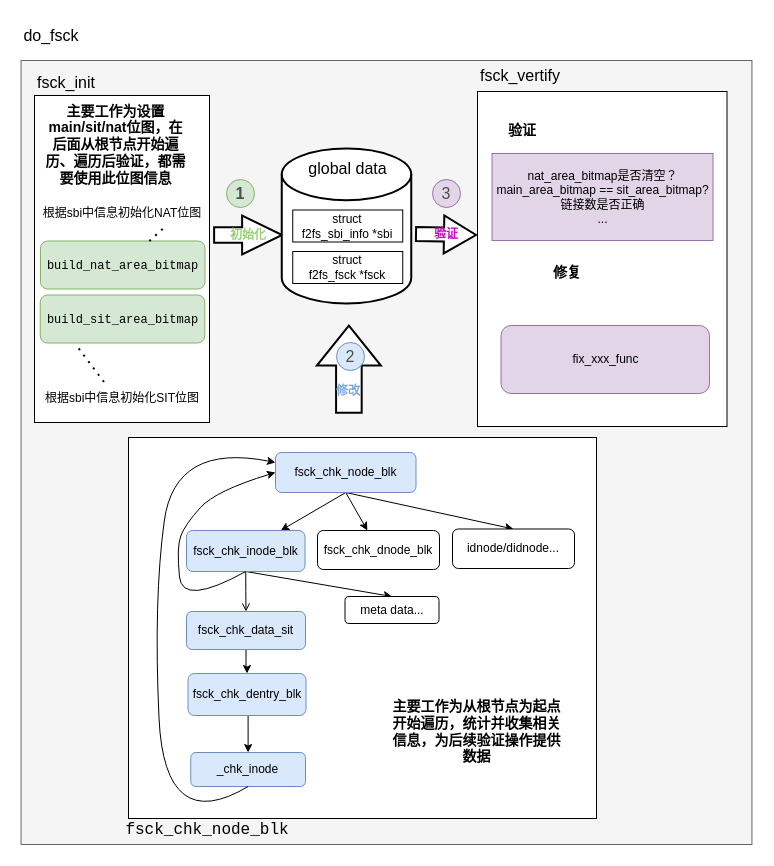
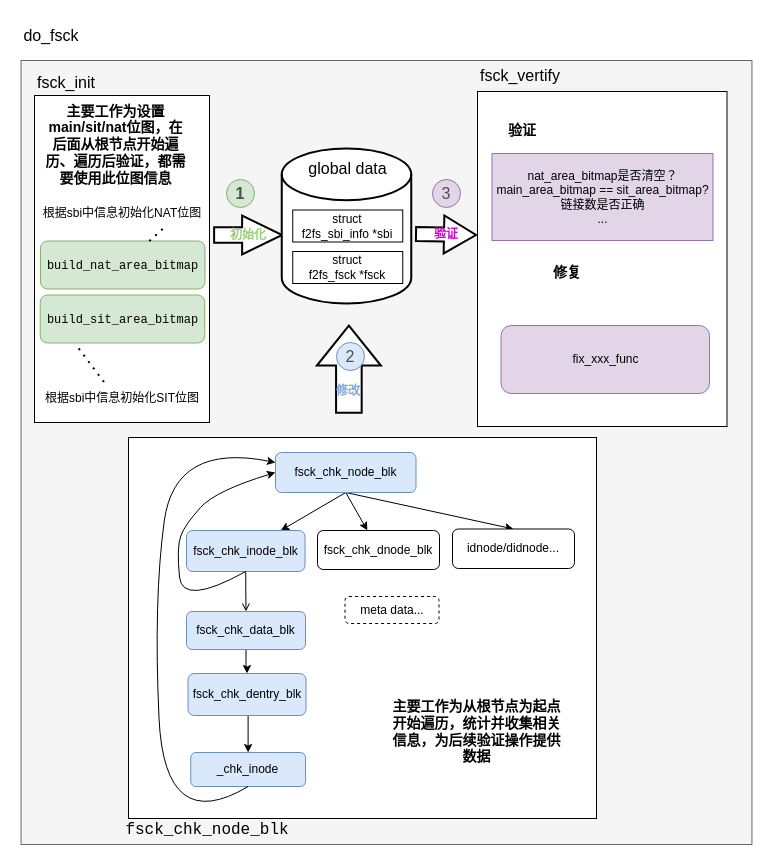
  <mxCell id="0" />
  <mxCell id="1" parent="0" />
  <mxCell id="2" value="" style="rounded=0;whiteSpace=wrap;html=1;fillColor=#f5f5f5;fontColor=#333333;strokeColor=#666666;" vertex="1" parent="1"><mxGeometry x="20.57" y="60" width="730.87" height="784" as="geometry" /></mxCell>
  <mxCell id="3" value="" style="verticalLabelPosition=bottom;verticalAlign=top;html=1;strokeWidth=2;shape=mxgraph.arrows2.arrow;dy=0.63;dx=32;notch=0;rotation=1;" vertex="1" parent="1"><mxGeometry x="415.5" y="215" width="60" height="38" as="geometry" /></mxCell>
  <mxCell id="4" value="" style="verticalLabelPosition=bottom;verticalAlign=top;html=1;strokeWidth=2;shape=mxgraph.arrows2.arrow;dy=0.6;dx=40;notch=0;" vertex="1" parent="1"><mxGeometry x="213.62" y="215" width="68" height="39" as="geometry" /></mxCell>
  <mxCell id="5" value="" style="verticalLabelPosition=bottom;verticalAlign=top;html=1;strokeWidth=2;shape=mxgraph.arrows2.arrow;dy=0.6;dx=40;notch=0;rotation=-90;" vertex="1" parent="1"><mxGeometry x="304.75" y="336.63" width="87.25" height="64" as="geometry" /></mxCell>
  <mxCell id="6" value="" style="rounded=0;whiteSpace=wrap;html=1;" vertex="1" parent="1"><mxGeometry x="477" y="91" width="249.5" height="335" as="geometry" /></mxCell>
  <mxCell id="7" value="&lt;font style=&quot;font-size: 16px;&quot;&gt;do_fsck&lt;/font&gt;" style="text;html=1;strokeColor=none;fillColor=none;align=center;verticalAlign=middle;whiteSpace=wrap;rounded=0;" vertex="1" parent="1"><mxGeometry x="20.57" y="20" width="60" height="30" as="geometry" /></mxCell>
  <mxCell id="8" value="&lt;font style=&quot;font-size: 16px;&quot;&gt;fsck_init&lt;/font&gt;" style="text;html=1;strokeColor=none;fillColor=none;align=center;verticalAlign=middle;whiteSpace=wrap;rounded=0;" vertex="1" parent="1"><mxGeometry x="36" y="67" width="60" height="30" as="geometry" /></mxCell>
  <mxCell id="9" value="&lt;font style=&quot;font-size: 16px;&quot;&gt;fsck_vertify&lt;/font&gt;" style="text;html=1;strokeColor=none;fillColor=none;align=center;verticalAlign=middle;whiteSpace=wrap;rounded=0;" vertex="1" parent="1"><mxGeometry x="490" y="60" width="60" height="30" as="geometry" /></mxCell>
  <mxCell id="10" value="nat_area_bitmap是否清空？&lt;br&gt;main_area_bitmap == sit_area_bitmap?&lt;br&gt;链接数是否正确&lt;br&gt;..." style="rounded=0;whiteSpace=wrap;html=1;fillColor=#e1d5e7;strokeColor=#9673a6;" vertex="1" parent="1"><mxGeometry x="491.5" y="153" width="221" height="87" as="geometry" /></mxCell>
  <mxCell id="11" value="fix_xxx_func" style="whiteSpace=wrap;html=1;fillColor=#e1d5e7;strokeColor=#9673a6;rounded=1;" vertex="1" parent="1"><mxGeometry x="500.5" y="325" width="208.5" height="68" as="geometry" /></mxCell>
  <mxCell id="12" value="验证" style="text;html=1;strokeColor=none;fillColor=none;align=center;verticalAlign=middle;whiteSpace=wrap;rounded=0;fontStyle=1;fontSize=14;" vertex="1" parent="1"><mxGeometry x="491.5" y="115" width="60" height="30" as="geometry" /></mxCell>
  <mxCell id="13" value="修复" style="text;html=1;strokeColor=none;fillColor=none;align=center;verticalAlign=middle;whiteSpace=wrap;rounded=0;fontStyle=1;fontSize=14;" vertex="1" parent="1"><mxGeometry x="536.5" y="253" width="60" height="37" as="geometry" /></mxCell>
  <mxCell id="14" value="&lt;font color=&quot;#4d4d4d&quot; style=&quot;font-size: 16px;&quot;&gt;&lt;b style=&quot;&quot;&gt;1&lt;/b&gt;&lt;/font&gt;" style="ellipse;whiteSpace=wrap;html=1;aspect=fixed;fillColor=#d5e8d4;strokeColor=#82b366;" vertex="1" parent="1"><mxGeometry x="226" y="179" width="28" height="28" as="geometry" /></mxCell>
  <mxCell id="15" value="&lt;font color=&quot;#4d4d4d&quot; style=&quot;font-size: 16px;&quot;&gt;2&lt;/font&gt;" style="ellipse;whiteSpace=wrap;html=1;aspect=fixed;fillColor=#dae8fc;strokeColor=#6c8ebf;" vertex="1" parent="1"><mxGeometry x="336" y="342" width="28" height="28" as="geometry" /></mxCell>
  <mxCell id="16" value="&lt;font color=&quot;#4d4d4d&quot; style=&quot;font-size: 16px;&quot;&gt;3&lt;/font&gt;" style="ellipse;whiteSpace=wrap;html=1;aspect=fixed;fillColor=#e1d5e7;strokeColor=#9673a6;" vertex="1" parent="1"><mxGeometry x="432" y="179" width="28" height="28" as="geometry" /></mxCell>
  <mxCell id="17" value="" style="rounded=0;whiteSpace=wrap;html=1;" vertex="1" parent="1"><mxGeometry x="34" y="95" width="175" height="327" as="geometry" /></mxCell>
  <mxCell id="18" value="&lt;div style=&quot;font-family: &amp;quot;JetBrains Mono&amp;quot;, &amp;quot;Fira Code&amp;quot;, Menlo, Monaco, &amp;quot;Courier New&amp;quot;, monospace, Consolas, &amp;quot;Courier New&amp;quot;, monospace; line-height: 22px;&quot;&gt;&lt;font style=&quot;font-size: 12px;&quot;&gt;build_nat_area_bitmap&lt;/font&gt;&lt;/div&gt;" style="rounded=1;whiteSpace=wrap;html=1;fillColor=#d5e8d4;strokeColor=#82b366;" vertex="1" parent="1"><mxGeometry x="40" y="240.5" width="164.5" height="48" as="geometry" /></mxCell>
  <mxCell id="19" value="&lt;div style=&quot;font-family: &amp;quot;JetBrains Mono&amp;quot;, &amp;quot;Fira Code&amp;quot;, Menlo, Monaco, &amp;quot;Courier New&amp;quot;, monospace, Consolas, &amp;quot;Courier New&amp;quot;, monospace; line-height: 22px;&quot;&gt;&lt;div style=&quot;line-height: 22px;&quot;&gt;build_sit_area_bitmap&lt;/div&gt;&lt;/div&gt;" style="rounded=1;whiteSpace=wrap;html=1;fillColor=#d5e8d4;strokeColor=#82b366;" vertex="1" parent="1"><mxGeometry x="39.75" y="294.5" width="164.5" height="48" as="geometry" /></mxCell>
  <mxCell id="20" value="根据sbi中信息初始化NAT位图" style="text;html=1;strokeColor=none;fillColor=none;align=center;verticalAlign=middle;whiteSpace=wrap;rounded=0;" vertex="1" parent="1"><mxGeometry x="40.25" y="197.5" width="164" height="30" as="geometry" /></mxCell>
  <mxCell id="21" value="根据sbi中信息初始化SIT位图" style="text;html=1;strokeColor=none;fillColor=none;align=center;verticalAlign=middle;whiteSpace=wrap;rounded=0;" vertex="1" parent="1"><mxGeometry x="40" y="382.5" width="164" height="30" as="geometry" /></mxCell>
  <mxCell id="22" value="" style="endArrow=none;dashed=1;html=1;dashPattern=1 3;strokeWidth=2;rounded=0;entryX=0.75;entryY=1;entryDx=0;entryDy=0;" edge="1" parent="1" source="18" target="20"><mxGeometry width="50" height="50" relative="1" as="geometry"><mxPoint x="122" y="192.5" as="sourcePoint" /><mxPoint x="138" y="175.5" as="targetPoint" /></mxGeometry></mxCell>
  <mxCell id="23" value="" style="endArrow=none;dashed=1;html=1;dashPattern=1 3;strokeWidth=2;rounded=0;entryX=0.22;entryY=1.051;entryDx=0;entryDy=0;entryPerimeter=0;exitX=0.387;exitY=-0.033;exitDx=0;exitDy=0;exitPerimeter=0;" edge="1" parent="1" source="21" target="19"><mxGeometry width="50" height="50" relative="1" as="geometry"><mxPoint x="101" y="436.5" as="sourcePoint" /><mxPoint x="151" y="386.5" as="targetPoint" /></mxGeometry></mxCell>
  <mxCell id="24" value="&lt;font style=&quot;font-size: 14px;&quot;&gt;主要工作为设置main/sit/nat位图，在后面从根节点开始遍历、遍历后验证，都需要使用此位图信息&lt;/font&gt;" style="text;html=1;strokeColor=none;fillColor=none;align=center;verticalAlign=middle;whiteSpace=wrap;rounded=0;fontStyle=1" vertex="1" parent="1"><mxGeometry x="41.25" y="129" width="149" height="30" as="geometry" /></mxCell>
  <mxCell id="25" value="" style="strokeWidth=2;html=1;shape=mxgraph.flowchart.database;whiteSpace=wrap;" vertex="1" parent="1"><mxGeometry x="281.25" y="148" width="129.5" height="155" as="geometry" /></mxCell>
  <mxCell id="26" value="struct&lt;br&gt;f2fs_sbi_info *sbi" style="rounded=0;whiteSpace=wrap;html=1;" vertex="1" parent="1"><mxGeometry x="292.25" y="209.5" width="110" height="32" as="geometry" /></mxCell>
  <mxCell id="27" value="struct&lt;br&gt;f2fs_fsck *fsck" style="rounded=0;whiteSpace=wrap;html=1;" vertex="1" parent="1"><mxGeometry x="292.25" y="251" width="110" height="32" as="geometry" /></mxCell>
  <mxCell id="28" value="&lt;font style=&quot;font-size: 16px;&quot;&gt;global data&lt;/font&gt;" style="text;html=1;strokeColor=none;fillColor=none;align=center;verticalAlign=middle;whiteSpace=wrap;rounded=0;" vertex="1" parent="1"><mxGeometry x="297.75" y="153" width="99" height="30" as="geometry" /></mxCell>
  <mxCell id="29" value="" style="rounded=0;whiteSpace=wrap;html=1;" vertex="1" parent="1"><mxGeometry x="128" y="437" width="468" height="381" as="geometry" /></mxCell>
  <mxCell id="30" value="&lt;b&gt;&lt;font style=&quot;font-size: 14px;&quot;&gt;主要工作为从根节点为起点开始遍历，统计并收集相关信息，为后续验证操作提供数据&lt;/font&gt;&lt;/b&gt;" style="text;html=1;strokeColor=none;fillColor=none;align=center;verticalAlign=middle;whiteSpace=wrap;rounded=0;" vertex="1" parent="1"><mxGeometry x="387" y="632" width="178.5" height="197" as="geometry" /></mxCell>
  <mxCell id="31" style="rounded=0;orthogonalLoop=1;jettySize=auto;html=1;exitX=0.5;exitY=1;exitDx=0;exitDy=0;" edge="1" parent="1" source="34" target="37"><mxGeometry relative="1" as="geometry" /></mxCell>
  <mxCell id="32" style="rounded=0;orthogonalLoop=1;jettySize=auto;html=1;exitX=0.5;exitY=1;exitDx=0;exitDy=0;" edge="1" parent="1" source="34" target="38"><mxGeometry relative="1" as="geometry" /></mxCell>
  <mxCell id="33" style="rounded=0;orthogonalLoop=1;jettySize=auto;html=1;exitX=0.5;exitY=1;exitDx=0;exitDy=0;entryX=0.5;entryY=0;entryDx=0;entryDy=0;" edge="1" parent="1" source="34" target="45"><mxGeometry relative="1" as="geometry" /></mxCell>
  <mxCell id="34" value="fsck_chk_node_blk" style="rounded=1;whiteSpace=wrap;html=1;fillColor=#dae8fc;strokeColor=#6c8ebf;" vertex="1" parent="1"><mxGeometry x="275" y="452" width="140.5" height="40" as="geometry" /></mxCell>
  <mxCell id="35" style="edgeStyle=orthogonalEdgeStyle;rounded=0;orthogonalLoop=1;jettySize=auto;html=1;exitX=0.5;exitY=1;exitDx=0;exitDy=0;endArrow=open;" edge="1" parent="1" source="37" target="40"><mxGeometry relative="1" as="geometry" /></mxCell>
- <mxCell id="36" style="rounded=0;orthogonalLoop=1;jettySize=auto;html=1;exitX=0.5;exitY=1;exitDx=0;exitDy=0;entryX=0.5;entryY=0;entryDx=0;entryDy=0;" edge="1" parent="1" source="37" target="42"><mxGeometry relative="1" as="geometry" /></mxCell>
  <mxCell id="37" value="fsck_chk_inode_blk" style="rounded=1;whiteSpace=wrap;html=1;fillColor=#dae8fc;strokeColor=#6c8ebf;" vertex="1" parent="1"><mxGeometry x="186" y="530" width="118.5" height="41" as="geometry" /></mxCell>
  <mxCell id="38" value="fsck_chk_dnode_blk" style="rounded=1;whiteSpace=wrap;html=1;" vertex="1" parent="1"><mxGeometry x="317" y="530" width="122" height="39" as="geometry" /></mxCell>
  <mxCell id="39" style="edgeStyle=orthogonalEdgeStyle;rounded=0;orthogonalLoop=1;jettySize=auto;html=1;exitX=0.5;exitY=1;exitDx=0;exitDy=0;" edge="1" parent="1" source="40" target="44"><mxGeometry relative="1" as="geometry" /></mxCell>
- <mxCell id="40" value="fsck_chk_data_sit" style="rounded=1;whiteSpace=wrap;html=1;fillColor=#dae8fc;strokeColor=#6c8ebf;" vertex="1" parent="1"><mxGeometry x="186" y="611" width="119" height="38" as="geometry" /></mxCell>
+ <mxCell id="40" value="fsck_chk_data_blk" style="rounded=1;whiteSpace=wrap;html=1;fillColor=#dae8fc;strokeColor=#6c8ebf;" vertex="1" parent="1"><mxGeometry x="186" y="611" width="119" height="38" as="geometry" /></mxCell>
  <mxCell id="41" value="_chk_inode" style="rounded=1;whiteSpace=wrap;html=1;fillColor=#dae8fc;strokeColor=#6c8ebf;" vertex="1" parent="1"><mxGeometry x="190.25" y="752" width="114.75" height="34" as="geometry" /></mxCell>
- <mxCell id="42" value="meta data..." style="rounded=1;whiteSpace=wrap;html=1;" vertex="1" parent="1"><mxGeometry x="344.5" y="596" width="94" height="27" as="geometry" /></mxCell>
+ <mxCell id="42" value="meta data..." style="rounded=1;whiteSpace=wrap;html=1;dashed=1;" vertex="1" parent="1"><mxGeometry x="344.5" y="596" width="94" height="27" as="geometry" /></mxCell>
  <mxCell id="43" style="edgeStyle=orthogonalEdgeStyle;rounded=0;orthogonalLoop=1;jettySize=auto;html=1;exitX=0.5;exitY=1;exitDx=0;exitDy=0;entryX=0.5;entryY=0;entryDx=0;entryDy=0;" edge="1" parent="1" source="44" target="41"><mxGeometry relative="1" as="geometry" /></mxCell>
  <mxCell id="44" value="fsck_chk_dentry_blk" style="rounded=1;whiteSpace=wrap;html=1;fillColor=#dae8fc;strokeColor=#6c8ebf;" vertex="1" parent="1"><mxGeometry x="187.5" y="673" width="118" height="42" as="geometry" /></mxCell>
  <mxCell id="45" value="idnode/didnode..." style="rounded=1;whiteSpace=wrap;html=1;" vertex="1" parent="1"><mxGeometry x="452" y="528.5" width="122" height="39.5" as="geometry" /></mxCell>
  <mxCell id="46" value="" style="curved=1;endArrow=classic;html=1;rounded=0;exitX=0.5;exitY=1;exitDx=0;exitDy=0;entryX=0;entryY=0.5;entryDx=0;entryDy=0;" edge="1" parent="1" source="37" target="34"><mxGeometry width="50" height="50" relative="1" as="geometry"><mxPoint x="132.5" y="623" as="sourcePoint" /><mxPoint x="182.5" y="573" as="targetPoint" /><Array as="points"><mxPoint x="182" y="606" /><mxPoint x="176" y="547" /><mxPoint x="184.5" y="524" /><mxPoint x="215.5" y="490" /></Array></mxGeometry></mxCell>
  <mxCell id="47" value="" style="curved=1;endArrow=classic;html=1;rounded=0;exitX=0.5;exitY=1;exitDx=0;exitDy=0;entryX=0;entryY=0.25;entryDx=0;entryDy=0;" edge="1" parent="1" source="41" target="34"><mxGeometry width="50" height="50" relative="1" as="geometry"><mxPoint x="86.5" y="870" as="sourcePoint" /><mxPoint x="136.5" y="820" as="targetPoint" /><Array as="points"><mxPoint x="164" y="836" /><mxPoint x="153" y="599" /><mxPoint x="174.5" y="442" /></Array></mxGeometry></mxCell>
  <mxCell id="48" value="&lt;b&gt;&lt;font color=&quot;#97d077&quot;&gt;初始化&lt;/font&gt;&lt;br&gt;&lt;/b&gt;" style="text;html=1;strokeColor=none;fillColor=none;align=center;verticalAlign=middle;whiteSpace=wrap;rounded=0;fontColor=#9AC7BF;" vertex="1" parent="1"><mxGeometry x="186.62" y="199.5" width="122" height="70" as="geometry" /></mxCell>
  <mxCell id="49" value="&lt;b&gt;&lt;font color=&quot;#7ea6e0&quot;&gt;修改&lt;/font&gt;&lt;br&gt;&lt;/b&gt;" style="text;html=1;strokeColor=none;fillColor=none;align=center;verticalAlign=middle;whiteSpace=wrap;rounded=0;fontColor=#9AC7BF;" vertex="1" parent="1"><mxGeometry x="287.38" y="356" width="122" height="70" as="geometry" /></mxCell>
  <mxCell id="50" value="&lt;b&gt;&lt;font color=&quot;#cc00cc&quot;&gt;验证&lt;/font&gt;&lt;br&gt;&lt;/b&gt;" style="text;html=1;strokeColor=none;fillColor=none;align=center;verticalAlign=middle;whiteSpace=wrap;rounded=0;fontColor=#9AC7BF;" vertex="1" parent="1"><mxGeometry x="385" y="199" width="122" height="70" as="geometry" /></mxCell>
  <mxCell id="51" value="&lt;div style=&quot;font-family: &amp;quot;JetBrains Mono&amp;quot;, &amp;quot;Fira Code&amp;quot;, Menlo, Monaco, &amp;quot;Courier New&amp;quot;, monospace, Consolas, &amp;quot;Courier New&amp;quot;, monospace; font-size: 16px; line-height: 22px;&quot;&gt;fsck_chk_node_blk&lt;/div&gt;" style="text;html=1;strokeColor=none;fillColor=none;align=center;verticalAlign=middle;whiteSpace=wrap;rounded=0;" vertex="1" parent="1"><mxGeometry x="122.25" y="814" width="170" height="30" as="geometry" /></mxCell>
